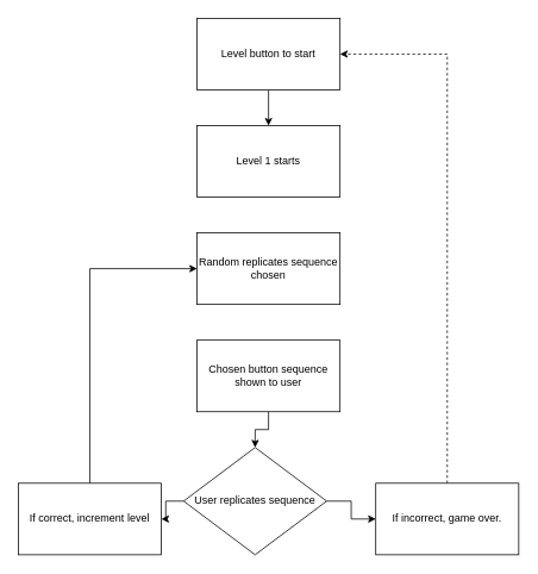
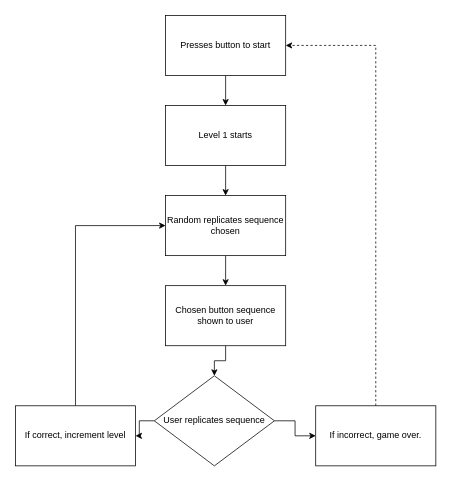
  <mxCell id="0" />
  <mxCell id="1" parent="0" />
  <mxCell id="2" value="" style="edgeStyle=orthogonalEdgeStyle;rounded=0;orthogonalLoop=1;jettySize=auto;html=1;" edge="1" parent="1" source="3" target="5"><mxGeometry relative="1" as="geometry" /></mxCell>
- <mxCell id="3" value="Level button to start" style="rounded=0;whiteSpace=wrap;html=1;" vertex="1" parent="1"><mxGeometry x="220" width="160" height="80" as="geometry" y="20" /></mxCell>
+ <mxCell id="3" value="Presses button to start" style="rounded=0;whiteSpace=wrap;html=1;" vertex="1" parent="1"><mxGeometry x="220" width="160" height="80" as="geometry" y="20" /></mxCell>
+ <mxCell id="4" value="" style="edgeStyle=orthogonalEdgeStyle;rounded=0;orthogonalLoop=1;jettySize=auto;html=1;" edge="1" parent="1" source="5" target="7"><mxGeometry relative="1" as="geometry" /></mxCell>
  <mxCell id="5" value="Level 1 starts" style="rounded=0;whiteSpace=wrap;html=1;" vertex="1" parent="1"><mxGeometry x="220" y="140" width="160" height="80" as="geometry" /></mxCell>
+ <mxCell id="6" value="" style="edgeStyle=orthogonalEdgeStyle;rounded=0;orthogonalLoop=1;jettySize=auto;html=1;" edge="1" parent="1" source="7" target="9"><mxGeometry relative="1" as="geometry" /></mxCell>
  <mxCell id="7" value="Random replicates sequence chosen" style="rounded=0;whiteSpace=wrap;html=1;" vertex="1" parent="1"><mxGeometry x="220" y="260" width="160" height="80" as="geometry" /></mxCell>
  <mxCell id="8" value="" style="edgeStyle=orthogonalEdgeStyle;rounded=0;orthogonalLoop=1;jettySize=auto;html=1;" edge="1" parent="1" source="9" target="12"><mxGeometry relative="1" as="geometry" /></mxCell>
  <mxCell id="9" value="Chosen button sequence shown to user" style="rounded=0;whiteSpace=wrap;html=1;" vertex="1" parent="1"><mxGeometry x="220" y="380" width="160" height="80" as="geometry" /></mxCell>
  <mxCell id="10" value="" style="edgeStyle=orthogonalEdgeStyle;rounded=0;orthogonalLoop=1;jettySize=auto;html=1;" edge="1" parent="1" source="12" target="14"><mxGeometry relative="1" as="geometry" /></mxCell>
  <mxCell id="11" value="" style="edgeStyle=orthogonalEdgeStyle;rounded=0;orthogonalLoop=1;jettySize=auto;html=1;" edge="1" parent="1" source="12" target="16"><mxGeometry relative="1" as="geometry" /></mxCell>
  <mxCell id="12" value="User replicates sequence" style="rhombus;whiteSpace=wrap;html=1;" vertex="1" parent="1"><mxGeometry x="205" y="500" width="160" height="120" as="geometry" /></mxCell>
  <mxCell id="13" style="edgeStyle=orthogonalEdgeStyle;rounded=0;orthogonalLoop=1;jettySize=auto;html=1;entryX=0;entryY=0.5;entryDx=0;entryDy=0;exitX=0.5;exitY=0;exitDx=0;exitDy=0;" edge="1" parent="1" source="14" target="7"><mxGeometry relative="1" as="geometry" /></mxCell>
  <mxCell id="14" value="If correct, increment level" style="rounded=0;whiteSpace=wrap;html=1;" vertex="1" parent="1"><mxGeometry x="20" y="540" width="160" height="80" as="geometry" /></mxCell>
  <mxCell id="15" style="edgeStyle=orthogonalEdgeStyle;rounded=0;orthogonalLoop=1;jettySize=auto;html=1;entryX=1;entryY=0.5;entryDx=0;entryDy=0;exitX=0.5;exitY=0;exitDx=0;exitDy=0;dashed=1;" edge="1" parent="1" source="16" target="3"><mxGeometry relative="1" as="geometry" /></mxCell>
  <mxCell id="16" value="If incorrect, game over." style="rounded=0;whiteSpace=wrap;html=1;" vertex="1" parent="1"><mxGeometry x="420" y="540" width="160" height="80" as="geometry" /></mxCell>
